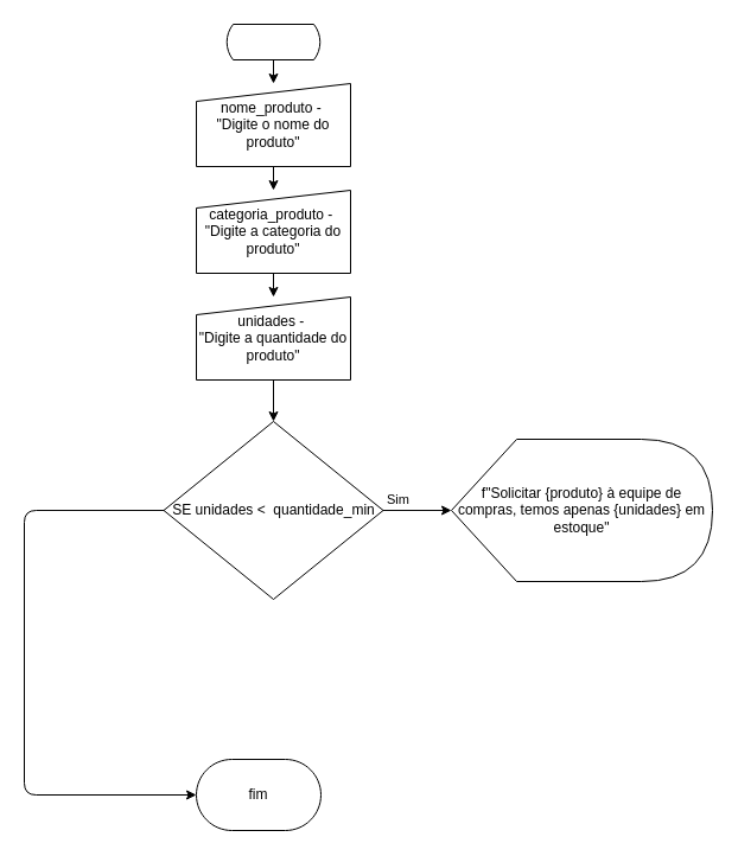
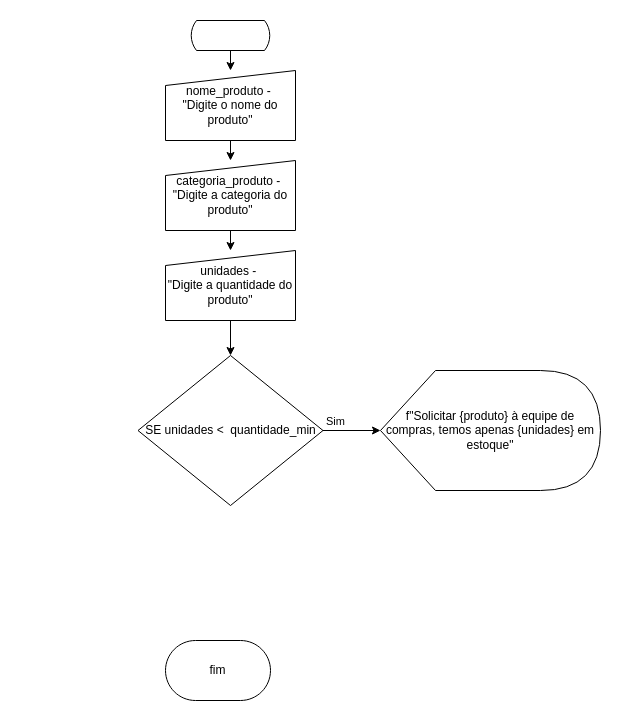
  <mxCell id="0" />
  <mxCell id="1" parent="0" />
  <mxCell id="2" style="edgeStyle=none;html=1;exitX=0.5;exitY=1;exitDx=0;exitDy=0;exitPerimeter=0;entryX=0.5;entryY=0;entryDx=0;entryDy=0;" edge="1" parent="1" source="3" target="5"><mxGeometry relative="1" as="geometry" /></mxCell>
  <mxCell id="3" value="" style="html=1;dashed=0;whiteSpace=wrap;shape=mxgraph.dfd.loop" vertex="1" parent="1"><mxGeometry x="190" y="20" width="80" height="30" as="geometry" /></mxCell>
  <mxCell id="4" style="edgeStyle=none;html=1;exitX=0.5;exitY=1;exitDx=0;exitDy=0;entryX=0.5;entryY=0;entryDx=0;entryDy=0;" edge="1" parent="1" source="5" target="7"><mxGeometry relative="1" as="geometry" /></mxCell>
  <mxCell id="5" value="nome_produto -&amp;nbsp;&lt;br&gt;&quot;Digite o nome do produto&quot;" style="shape=manualInput;whiteSpace=wrap;html=1;dashed=0;size=15;" vertex="1" parent="1"><mxGeometry x="165" y="70" width="130" height="70" as="geometry" /></mxCell>
  <mxCell id="6" style="edgeStyle=none;html=1;exitX=0.5;exitY=1;exitDx=0;exitDy=0;entryX=0.5;entryY=0;entryDx=0;entryDy=0;" edge="1" parent="1" source="7" target="9"><mxGeometry relative="1" as="geometry" /></mxCell>
  <mxCell id="7" value="categoria_produto -&amp;nbsp;&lt;br&gt;&quot;Digite a categoria do produto&quot;" style="shape=manualInput;whiteSpace=wrap;html=1;dashed=0;size=15;" vertex="1" parent="1"><mxGeometry x="165" y="160" width="130" height="70" as="geometry" /></mxCell>
  <mxCell id="8" style="edgeStyle=none;html=1;exitX=0.5;exitY=1;exitDx=0;exitDy=0;entryX=0.5;entryY=0;entryDx=0;entryDy=0;" edge="1" parent="1" source="9" target="12"><mxGeometry relative="1" as="geometry" /></mxCell>
  <mxCell id="9" value="unidades -&amp;nbsp;&lt;br&gt;&quot;Digite a quantidade do produto&quot;" style="shape=manualInput;whiteSpace=wrap;html=1;dashed=0;size=15;" vertex="1" parent="1"><mxGeometry x="165" y="250" width="130" height="70" as="geometry" /></mxCell>
  <mxCell id="10" style="edgeStyle=none;html=1;exitX=1;exitY=0.5;exitDx=0;exitDy=0;" edge="1" parent="1" source="12" target="13"><mxGeometry relative="1" as="geometry" /></mxCell>
  <mxCell id="11" value="Sim" style="edgeLabel;html=1;align=center;verticalAlign=middle;resizable=0;points=[];" vertex="1" connectable="0" parent="10"><mxGeometry x="-0.347" y="1" relative="1" as="geometry"><mxPoint x="-7" y="-9" as="offset" /></mxGeometry></mxCell>
  <mxCell id="12" value="SE unidades &amp;lt;&amp;nbsp; quantidade_min" style="shape=rhombus;html=1;dashed=0;whiteSpace=wrap;perimeter=rhombusPerimeter;" vertex="1" parent="1"><mxGeometry x="137.5" y="355" width="185" height="150" as="geometry" /></mxCell>
  <mxCell id="13" value="f&quot;Solicitar {produto} à equipe de compras, temos apenas {unidades} em estoque&quot;" style="shape=display;whiteSpace=wrap;html=1;" vertex="1" parent="1"><mxGeometry x="380" y="370" width="220" height="120" as="geometry" /></mxCell>
  <mxCell id="14" value="fim" style="html=1;dashed=0;whiteSpace=wrap;shape=mxgraph.dfd.start" vertex="1" parent="1"><mxGeometry x="165" y="640" width="105" height="60" as="geometry" /></mxCell>
- <mxCell id="15" style="edgeStyle=none;html=1;exitX=0;exitY=0.5;exitDx=0;exitDy=0;entryX=0;entryY=0.5;entryDx=0;entryDy=0;entryPerimeter=0;" edge="1" parent="1" source="12" target="14"><mxGeometry relative="1" as="geometry"><Array as="points"><mxPoint x="20" y="430" /><mxPoint x="20" y="670" /></Array></mxGeometry></mxCell>
